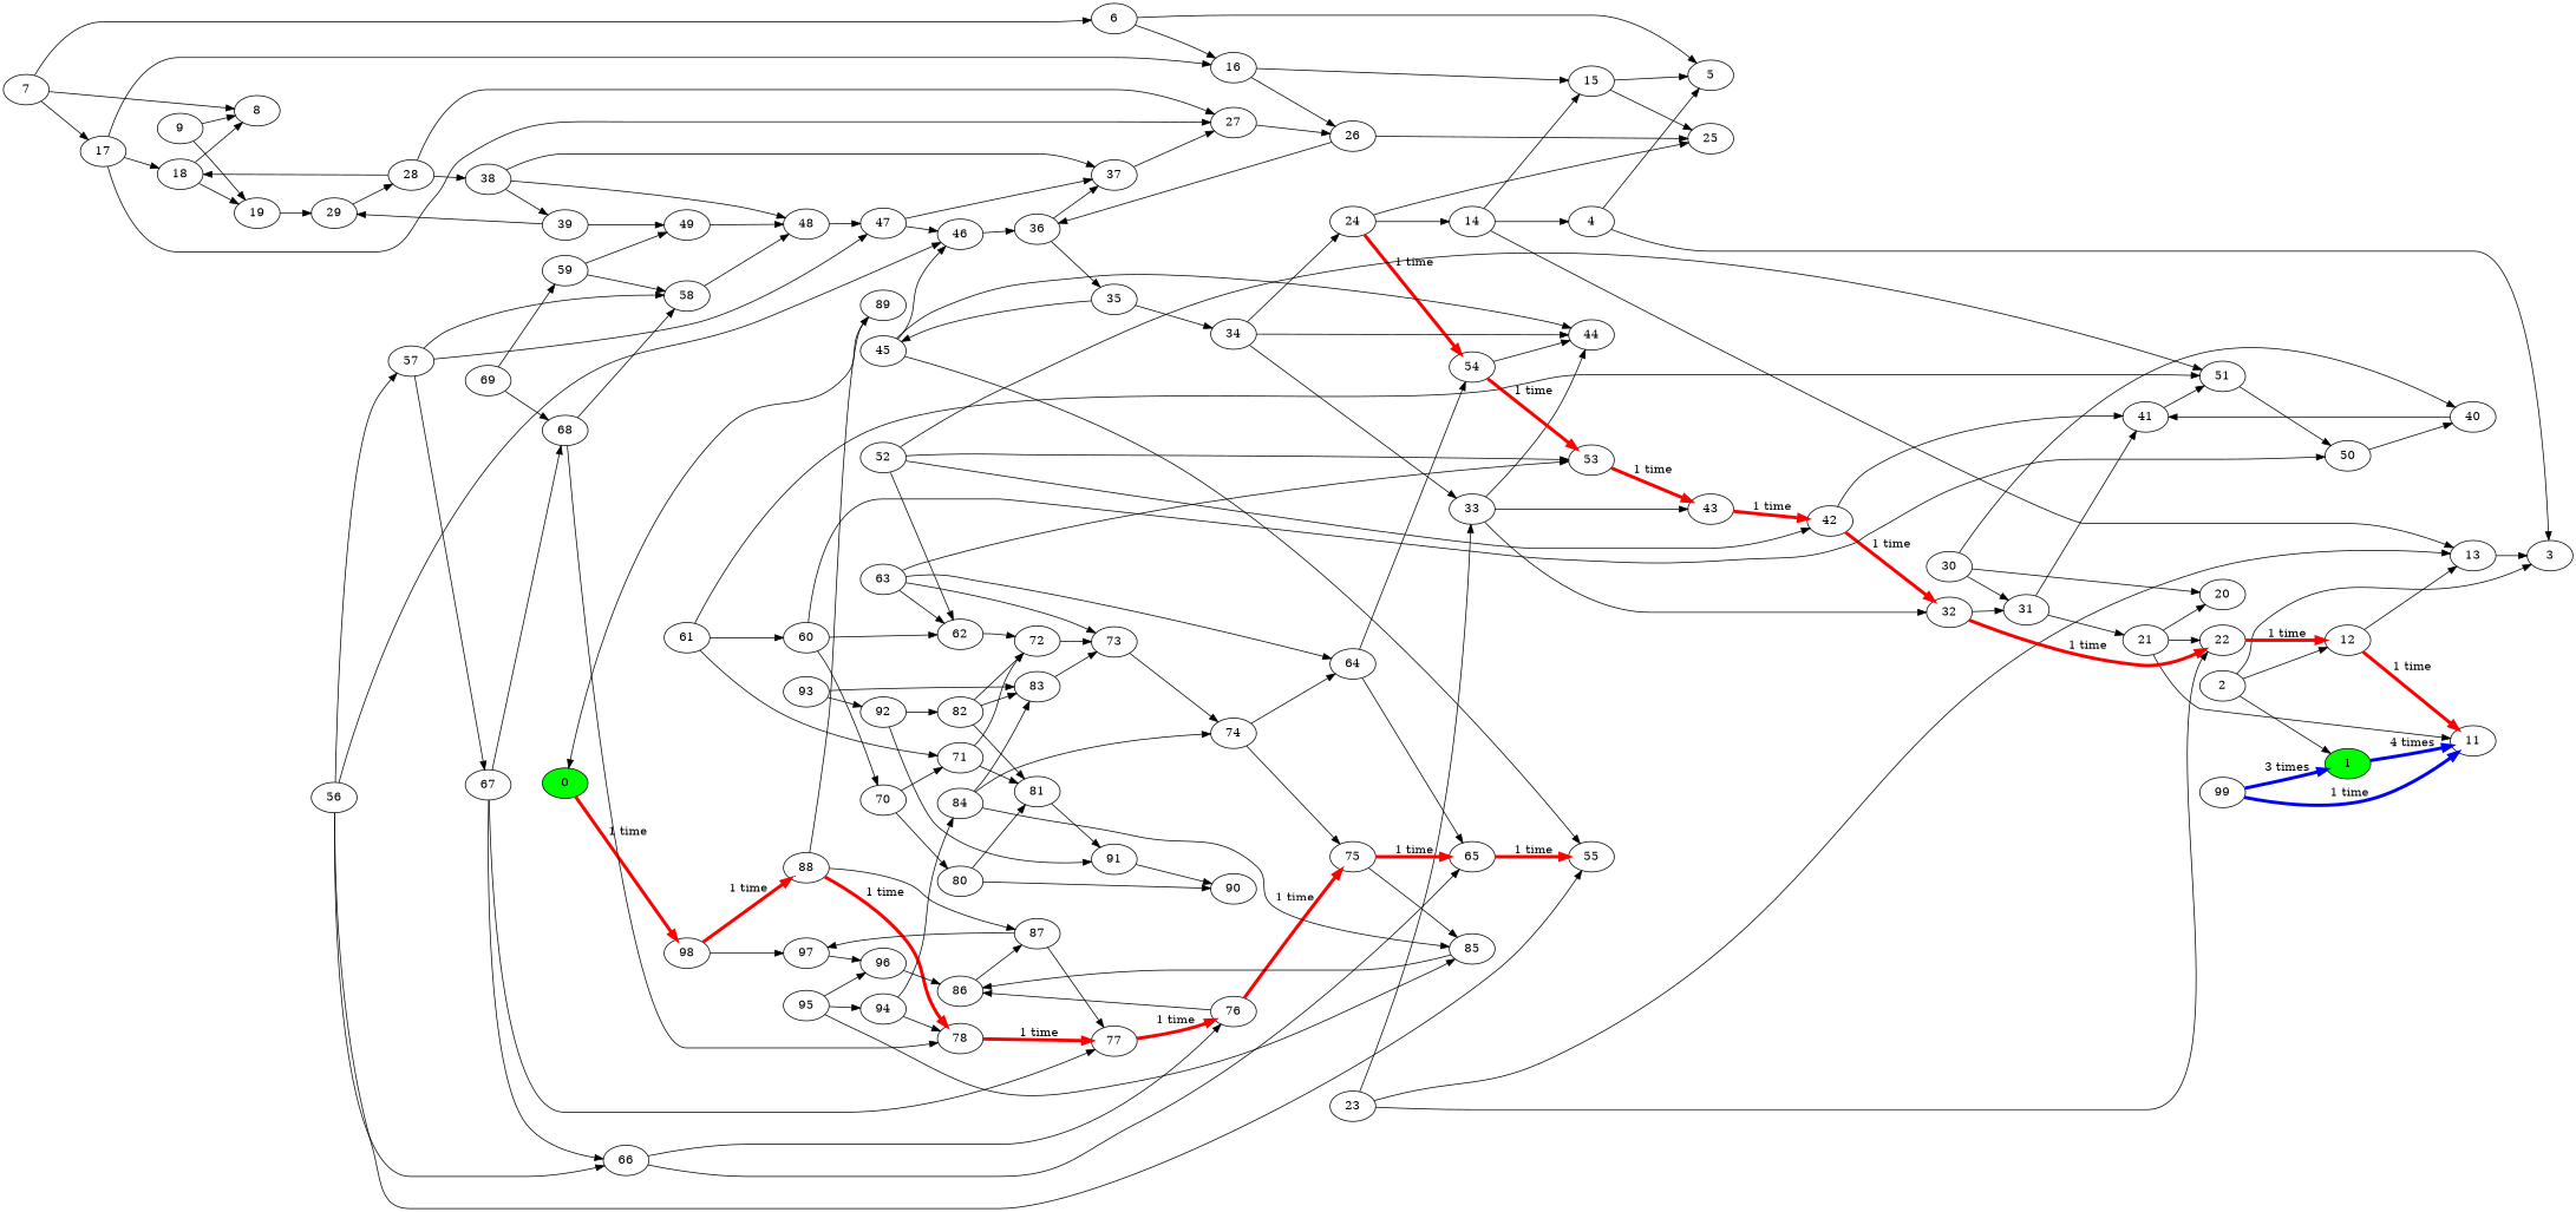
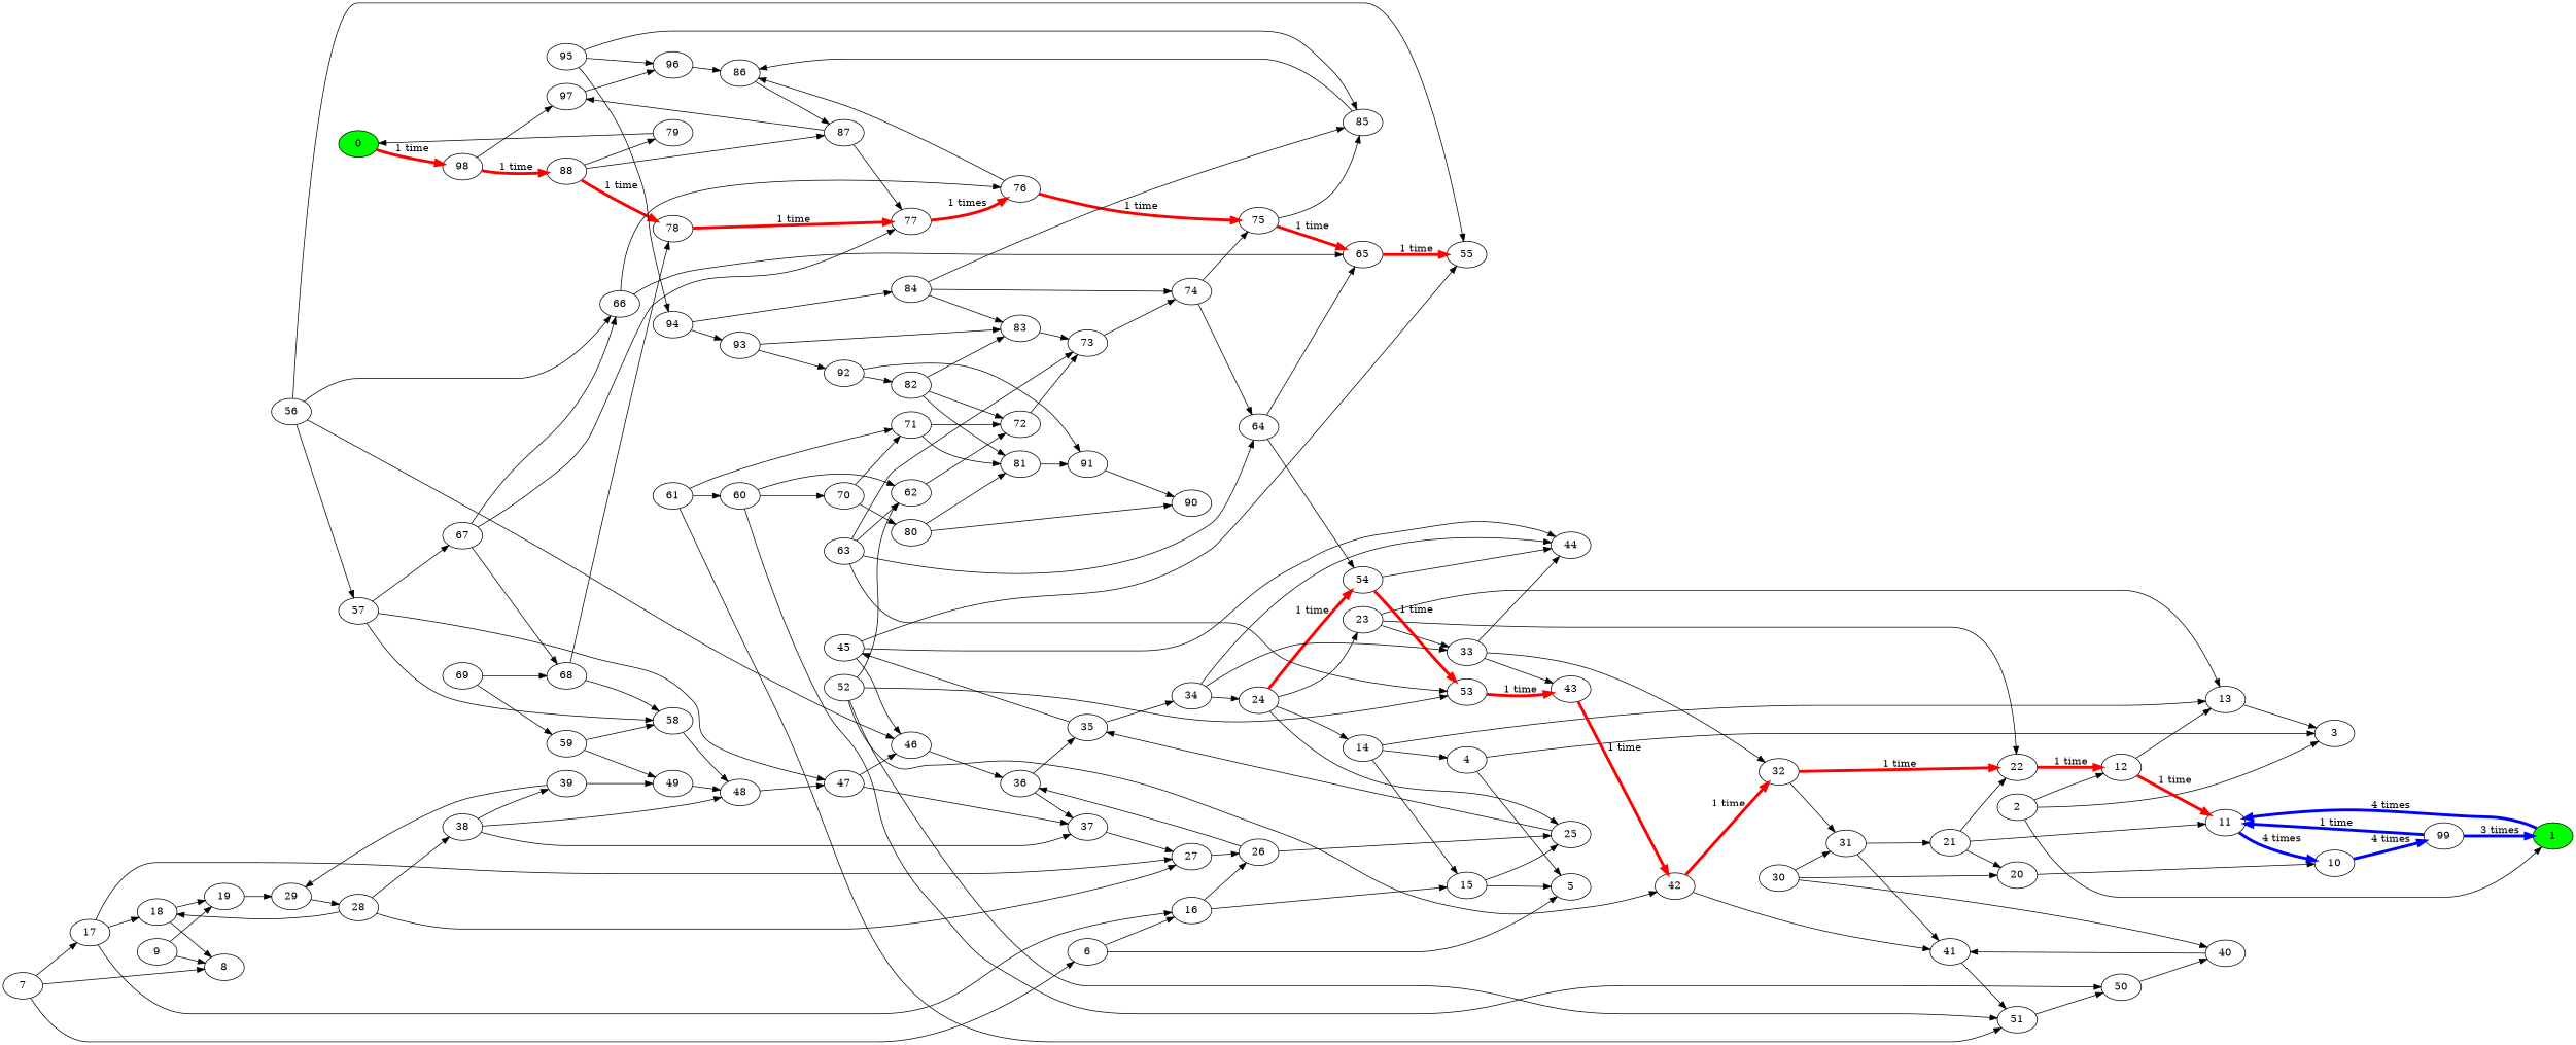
  digraph {
    rankdir=LR
    0 [fillcolor=green style=filled]
    98
    97
    88
    1 [fillcolor=green style=filled]
    11
+   10
    2
    3
    12
    13
    4
    5
    6
    16
    15
    26
    7
    8
    17
    18
    27
    9
    19
    29
    99
    14
    25
    35
    36
    28
    20
    21
    22
    23
    33
    32
    43
    44
    24
    54
    34
    45
    37
    38
    39
    48
    30
    31
    40
    41
    51
    42
    46
    55
    49
    47
    50
    52
    53
    62
    72
    56
    57
    66
    58
    67
    65
    76
    68
    77
    59
    60
    70
    71
    80
    61
    81
    73
    63
    64
    74
    75
    86
    78
    69
    90
    91
    85
    87
    82
    83
    84
    96
-   89
+   89 [label=79]
    92
    93
    94
    95
    0 -> 98 [color=red label=" 1 time" penwidth=4]
    98 -> 97
    98 -> 88 [color=red label=" 1 time" penwidth=4]
    97 -> 96
    88 -> 78 [color=red label=" 1 time" penwidth=4]
    88 -> 87
    88 -> 89
    1 -> 11 [color=blue label=" 4 times" penwidth=4]
+   11 -> 10 [color=blue label=" 4 times" penwidth=4]
+   10 -> 99 [color=blue label=" 4 times" penwidth=4]
    2 -> 1
    2 -> 3
    2 -> 12
    12 -> 11 [color=red label=" 1 time" penwidth=4]
    12 -> 13
    13 -> 3
    4 -> 3
    4 -> 5
    6 -> 5
    6 -> 16
    16 -> 15
    16 -> 26
    15 -> 5
    15 -> 25
    26 -> 25
    26 -> 36
    7 -> 6
    7 -> 8
    7 -> 17
    17 -> 16
    17 -> 18
    17 -> 27
    18 -> 8
    18 -> 19
    27 -> 26
    9 -> 8
    9 -> 19
    19 -> 29
    29 -> 28
    99 -> 1 [color=blue label=" 3 times" penwidth=4]
    99 -> 11 [color=blue label=" 1 time" penwidth=4]
    14 -> 13
    14 -> 4
    14 -> 15
+   25 -> 35
    35 -> 34
    35 -> 45
    36 -> 35
    36 -> 37
    28 -> 18
    28 -> 27
    28 -> 38
+   20 -> 10
    21 -> 11
    21 -> 20
    21 -> 22
    22 -> 12 [color=red label=" 1 time" penwidth=4]
    23 -> 13
    23 -> 22
    23 -> 33
    33 -> 32
    33 -> 43
    33 -> 44
    32 -> 22 [color=red label=" 1 time" penwidth=4]
    32 -> 31
    43 -> 42 [color=red label=" 1 time" penwidth=4]
    24 -> 14
    24 -> 25
+   24 -> 23
    24 -> 54 [color=red label=" 1 time" penwidth=4]
    54 -> 44
    54 -> 53 [color=red label=" 1 time" penwidth=4]
    34 -> 33
    34 -> 44
    34 -> 24
    45 -> 44
    45 -> 46
    45 -> 55
    37 -> 27
    38 -> 37
    38 -> 39
    38 -> 48
    39 -> 29
    39 -> 49
    48 -> 47
    30 -> 20
    30 -> 31
    30 -> 40
    31 -> 21
    31 -> 41
    40 -> 41
    41 -> 51
    51 -> 50
    42 -> 32 [color=red label=" 1 time" penwidth=4]
    42 -> 41
    46 -> 36
    49 -> 48
    47 -> 37
    47 -> 46
    50 -> 40
    52 -> 51
    52 -> 42
    52 -> 53
    52 -> 62
    53 -> 43 [color=red label=" 1 time" penwidth=4]
    62 -> 72
    72 -> 73
    56 -> 46
    56 -> 55
    56 -> 57
    56 -> 66
    57 -> 47
    57 -> 58
    57 -> 67
    66 -> 65
    66 -> 76
    58 -> 48
    67 -> 66
    67 -> 68
    67 -> 77
    65 -> 55 [color=red label=" 1 time" penwidth=4]
    76 -> 75 [color=red label=" 1 time" penwidth=4]
    76 -> 86
    68 -> 58
    68 -> 78
-   77 -> 76 [color=red label=" 1 time" penwidth=4]
+   77 -> 76 [color=red label=" 1 times" penwidth=4]
    59 -> 49
    59 -> 58
    60 -> 50
    60 -> 62
    60 -> 70
    70 -> 71
    70 -> 80
    71 -> 72
    71 -> 81
    80 -> 81
    80 -> 90
    61 -> 51
    61 -> 60
    61 -> 71
    81 -> 91
    73 -> 74
    63 -> 53
    63 -> 62
    63 -> 73
    63 -> 64
    64 -> 54
    64 -> 65
    74 -> 64
    74 -> 75
    75 -> 65 [color=red label=" 1 time" penwidth=4]
    75 -> 85
    86 -> 87
    78 -> 77 [color=red label=" 1 time" penwidth=4]
    69 -> 68
    69 -> 59
    91 -> 90
    85 -> 86
    87 -> 97
    87 -> 77
    82 -> 72
    82 -> 81
    82 -> 83
    83 -> 73
    84 -> 74
    84 -> 85
    84 -> 83
    96 -> 86
    89 -> 0
    92 -> 91
    92 -> 82
    93 -> 83
    93 -> 92
    94 -> 84
-   94 -> 78
+   94 -> 93
    95 -> 85
    95 -> 96
    95 -> 94
  }
